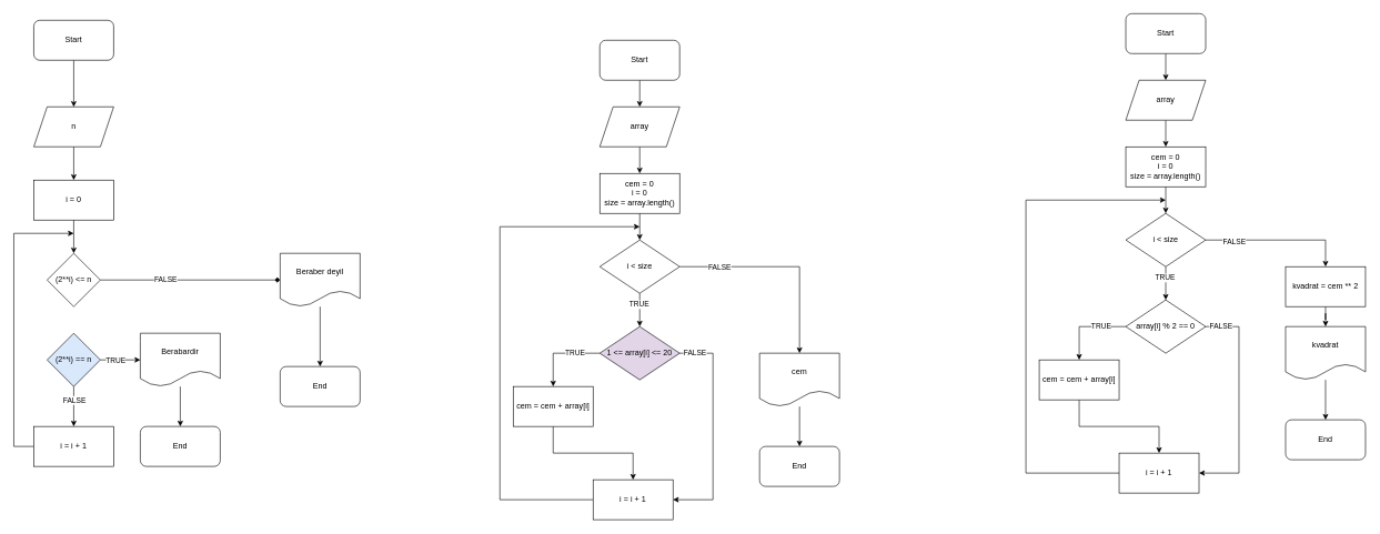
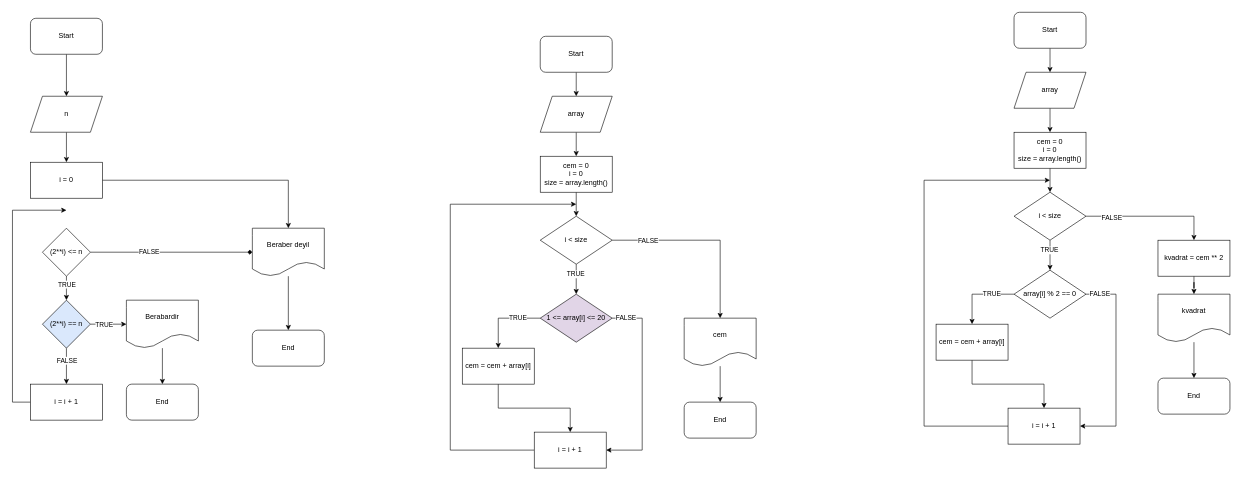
  <mxCell id="0" />
  <mxCell id="1" parent="0" />
  <mxCell id="2" value="" style="edgeStyle=orthogonalEdgeStyle;rounded=0;orthogonalLoop=1;jettySize=auto;html=1;" edge="1" parent="1" source="3" target="5"><mxGeometry relative="1" as="geometry" /></mxCell>
  <mxCell id="3" value="Start" style="rounded=1;whiteSpace=wrap;html=1;" vertex="1" parent="1"><mxGeometry x="50" y="30" width="120" height="60" as="geometry" /></mxCell>
  <mxCell id="4" value="" style="edgeStyle=orthogonalEdgeStyle;rounded=0;orthogonalLoop=1;jettySize=auto;html=1;" edge="1" parent="1" source="5" target="7"><mxGeometry relative="1" as="geometry" /></mxCell>
  <mxCell id="5" value="n" style="shape=parallelogram;perimeter=parallelogramPerimeter;whiteSpace=wrap;html=1;fixedSize=1;" vertex="1" parent="1"><mxGeometry x="50" y="160" width="120" height="60" as="geometry" /></mxCell>
- <mxCell id="6" value="" style="edgeStyle=orthogonalEdgeStyle;rounded=0;orthogonalLoop=1;jettySize=auto;html=1;" edge="1" parent="1" source="7" target="12"><mxGeometry relative="1" as="geometry" /></mxCell>
+ <mxCell id="6" value="" style="edgeStyle=orthogonalEdgeStyle;rounded=0;orthogonalLoop=1;jettySize=auto;html=1;" edge="1" parent="1" source="7" target="24"><mxGeometry relative="1" as="geometry" /></mxCell>
  <mxCell id="7" value="i = 0" style="whiteSpace=wrap;html=1;" vertex="1" parent="1"><mxGeometry x="50" y="270" width="120" height="60" as="geometry" /></mxCell>
+ <mxCell id="8" value="" style="edgeStyle=orthogonalEdgeStyle;rounded=0;orthogonalLoop=1;jettySize=auto;html=1;" edge="1" parent="1" source="12" target="17"><mxGeometry relative="1" as="geometry"><Array as="points"><mxPoint x="110" y="470" /><mxPoint x="110" y="470" /></Array></mxGeometry></mxCell>
+ <mxCell id="9" value="TRUE" style="edgeLabel;html=1;align=center;verticalAlign=middle;resizable=0;points=[];" vertex="1" connectable="0" parent="8"><mxGeometry x="-0.349" relative="1" as="geometry"><mxPoint as="offset" /></mxGeometry></mxCell>
  <mxCell id="10" value="" style="edgeStyle=orthogonalEdgeStyle;rounded=0;orthogonalLoop=1;jettySize=auto;html=1;endArrow=diamond;" edge="1" parent="1" source="12" target="24"><mxGeometry relative="1" as="geometry" /></mxCell>
  <mxCell id="11" value="FALSE" style="edgeLabel;html=1;align=center;verticalAlign=middle;resizable=0;points=[];" vertex="1" connectable="0" parent="10"><mxGeometry x="-0.279" y="1" relative="1" as="geometry"><mxPoint as="offset" /></mxGeometry></mxCell>
  <mxCell id="12" value="(2**i) &amp;lt;= n" style="rhombus;whiteSpace=wrap;html=1;" vertex="1" parent="1"><mxGeometry x="70" y="380" width="80" height="80" as="geometry" /></mxCell>
  <mxCell id="13" value="" style="edgeStyle=orthogonalEdgeStyle;rounded=0;orthogonalLoop=1;jettySize=auto;html=1;" edge="1" parent="1" source="17" target="19"><mxGeometry relative="1" as="geometry" /></mxCell>
  <mxCell id="14" value="FALSE" style="edgeLabel;html=1;align=center;verticalAlign=middle;resizable=0;points=[];" vertex="1" connectable="0" parent="13"><mxGeometry x="-0.319" relative="1" as="geometry"><mxPoint as="offset" /></mxGeometry></mxCell>
  <mxCell id="15" value="" style="edgeStyle=orthogonalEdgeStyle;rounded=0;orthogonalLoop=1;jettySize=auto;html=1;" edge="1" parent="1" source="17" target="21"><mxGeometry relative="1" as="geometry" /></mxCell>
  <mxCell id="16" value="TRUE" style="edgeLabel;html=1;align=center;verticalAlign=middle;resizable=0;points=[];" vertex="1" connectable="0" parent="15"><mxGeometry x="-0.252" y="-1" relative="1" as="geometry"><mxPoint as="offset" /></mxGeometry></mxCell>
  <mxCell id="17" value="(2**i) == n" style="rhombus;whiteSpace=wrap;html=1;fillColor=#dae8fc;" vertex="1" parent="1"><mxGeometry x="70" y="500" width="80" height="80" as="geometry" /></mxCell>
  <mxCell id="18" style="edgeStyle=orthogonalEdgeStyle;rounded=0;orthogonalLoop=1;jettySize=auto;html=1;" edge="1" parent="1" source="19"><mxGeometry relative="1" as="geometry"><mxPoint x="110" y="350" as="targetPoint" /><Array as="points"><mxPoint x="20" y="670" /><mxPoint x="20" y="350" /></Array></mxGeometry></mxCell>
  <mxCell id="19" value="i = i + 1" style="whiteSpace=wrap;html=1;" vertex="1" parent="1"><mxGeometry x="50" y="640" width="120" height="60" as="geometry" /></mxCell>
  <mxCell id="20" value="" style="edgeStyle=orthogonalEdgeStyle;rounded=0;orthogonalLoop=1;jettySize=auto;html=1;" edge="1" parent="1" source="21" target="22"><mxGeometry relative="1" as="geometry" /></mxCell>
  <mxCell id="21" value="Berabardir" style="shape=document;whiteSpace=wrap;html=1;boundedLbl=1;" vertex="1" parent="1"><mxGeometry x="210" y="500" width="120" height="80" as="geometry" /></mxCell>
  <mxCell id="22" value="End" style="rounded=1;whiteSpace=wrap;html=1;" vertex="1" parent="1"><mxGeometry x="210" y="640" width="120" height="60" as="geometry" /></mxCell>
  <mxCell id="23" value="" style="edgeStyle=orthogonalEdgeStyle;rounded=0;orthogonalLoop=1;jettySize=auto;html=1;" edge="1" parent="1" source="24" target="25"><mxGeometry relative="1" as="geometry" /></mxCell>
  <mxCell id="24" value="Beraber deyil" style="shape=document;whiteSpace=wrap;html=1;boundedLbl=1;" vertex="1" parent="1"><mxGeometry x="420" y="380" width="120" height="80" as="geometry" /></mxCell>
  <mxCell id="25" value="End" style="rounded=1;whiteSpace=wrap;html=1;" vertex="1" parent="1"><mxGeometry x="420" y="550" width="120" height="60" as="geometry" /></mxCell>
  <mxCell id="26" value="" style="edgeStyle=orthogonalEdgeStyle;rounded=0;orthogonalLoop=1;jettySize=auto;html=1;" edge="1" parent="1" source="27" target="29"><mxGeometry relative="1" as="geometry" /></mxCell>
  <mxCell id="27" value="Start" style="rounded=1;whiteSpace=wrap;html=1;" vertex="1" parent="1"><mxGeometry x="900" y="60" width="120" height="60" as="geometry" /></mxCell>
  <mxCell id="28" value="" style="edgeStyle=orthogonalEdgeStyle;rounded=0;orthogonalLoop=1;jettySize=auto;html=1;" edge="1" parent="1" source="29" target="31"><mxGeometry relative="1" as="geometry" /></mxCell>
  <mxCell id="29" value="array" style="shape=parallelogram;perimeter=parallelogramPerimeter;whiteSpace=wrap;html=1;fixedSize=1;" vertex="1" parent="1"><mxGeometry x="900" y="160" width="120" height="60" as="geometry" /></mxCell>
  <mxCell id="30" value="" style="edgeStyle=orthogonalEdgeStyle;rounded=0;orthogonalLoop=1;jettySize=auto;html=1;" edge="1" parent="1" source="31" target="36"><mxGeometry relative="1" as="geometry" /></mxCell>
  <mxCell id="31" value="cem = 0&lt;div&gt;i = 0&lt;/div&gt;&lt;div&gt;size = array.length()&lt;/div&gt;" style="whiteSpace=wrap;html=1;" vertex="1" parent="1"><mxGeometry x="900" y="260" width="120" height="60" as="geometry" /></mxCell>
  <mxCell id="32" value="" style="edgeStyle=orthogonalEdgeStyle;rounded=0;orthogonalLoop=1;jettySize=auto;html=1;" edge="1" parent="1" source="36" target="41"><mxGeometry relative="1" as="geometry" /></mxCell>
  <mxCell id="33" value="TRUE" style="edgeLabel;html=1;align=center;verticalAlign=middle;resizable=0;points=[];" vertex="1" connectable="0" parent="32"><mxGeometry x="-0.366" y="-2" relative="1" as="geometry"><mxPoint as="offset" /></mxGeometry></mxCell>
  <mxCell id="34" style="edgeStyle=orthogonalEdgeStyle;rounded=0;orthogonalLoop=1;jettySize=auto;html=1;entryX=0.5;entryY=0;entryDx=0;entryDy=0;" edge="1" parent="1" source="36" target="47"><mxGeometry relative="1" as="geometry"><mxPoint x="1190" y="520" as="targetPoint" /></mxGeometry></mxCell>
  <mxCell id="35" value="FALSE" style="edgeLabel;html=1;align=center;verticalAlign=middle;resizable=0;points=[];" vertex="1" connectable="0" parent="34"><mxGeometry x="-0.617" y="-1" relative="1" as="geometry"><mxPoint as="offset" /></mxGeometry></mxCell>
  <mxCell id="36" value="i &amp;lt; size" style="rhombus;whiteSpace=wrap;html=1;" vertex="1" parent="1"><mxGeometry x="900" y="360" width="120" height="80" as="geometry" /></mxCell>
  <mxCell id="37" value="" style="edgeStyle=orthogonalEdgeStyle;rounded=0;orthogonalLoop=1;jettySize=auto;html=1;" edge="1" parent="1" source="41" target="43"><mxGeometry relative="1" as="geometry" /></mxCell>
  <mxCell id="38" value="TRUE" style="edgeLabel;html=1;align=center;verticalAlign=middle;resizable=0;points=[];" vertex="1" connectable="0" parent="37"><mxGeometry x="-0.368" y="-1" relative="1" as="geometry"><mxPoint as="offset" /></mxGeometry></mxCell>
  <mxCell id="39" style="edgeStyle=orthogonalEdgeStyle;rounded=0;orthogonalLoop=1;jettySize=auto;html=1;entryX=1;entryY=0.5;entryDx=0;entryDy=0;" edge="1" parent="1" source="41" target="45"><mxGeometry relative="1" as="geometry"><mxPoint x="1050" y="680" as="targetPoint" /><Array as="points"><mxPoint x="1070" y="530" /><mxPoint x="1070" y="750" /></Array></mxGeometry></mxCell>
  <mxCell id="40" value="FALSE" style="edgeLabel;html=1;align=center;verticalAlign=middle;resizable=0;points=[];" vertex="1" connectable="0" parent="39"><mxGeometry x="-0.866" y="2" relative="1" as="geometry"><mxPoint as="offset" /></mxGeometry></mxCell>
  <mxCell id="41" value="1 &amp;lt;= array[i] &amp;lt;= 20" style="rhombus;whiteSpace=wrap;html=1;fillColor=#e1d5e7;" vertex="1" parent="1"><mxGeometry x="900" y="490" width="120" height="80" as="geometry" /></mxCell>
  <mxCell id="42" value="" style="edgeStyle=orthogonalEdgeStyle;rounded=0;orthogonalLoop=1;jettySize=auto;html=1;" edge="1" parent="1" source="43" target="45"><mxGeometry relative="1" as="geometry" /></mxCell>
  <mxCell id="43" value="cem = cem + array[i]" style="whiteSpace=wrap;html=1;" vertex="1" parent="1"><mxGeometry x="770" y="580" width="120" height="60" as="geometry" /></mxCell>
  <mxCell id="44" style="edgeStyle=orthogonalEdgeStyle;rounded=0;orthogonalLoop=1;jettySize=auto;html=1;" edge="1" parent="1" source="45"><mxGeometry relative="1" as="geometry"><mxPoint x="960" y="340" as="targetPoint" /><Array as="points"><mxPoint x="750" y="750" /><mxPoint x="750" y="340" /></Array></mxGeometry></mxCell>
  <mxCell id="45" value="i = i + 1" style="whiteSpace=wrap;html=1;" vertex="1" parent="1"><mxGeometry x="890" y="720" width="120" height="60" as="geometry" /></mxCell>
  <mxCell id="46" value="" style="edgeStyle=orthogonalEdgeStyle;rounded=0;orthogonalLoop=1;jettySize=auto;html=1;" edge="1" parent="1" source="47" target="48"><mxGeometry relative="1" as="geometry" /></mxCell>
  <mxCell id="47" value="cem" style="shape=document;whiteSpace=wrap;html=1;boundedLbl=1;" vertex="1" parent="1"><mxGeometry x="1140" y="530" width="120" height="80" as="geometry" /></mxCell>
  <mxCell id="48" value="End" style="rounded=1;whiteSpace=wrap;html=1;" vertex="1" parent="1"><mxGeometry x="1140" y="670" width="120" height="60" as="geometry" /></mxCell>
  <mxCell id="49" value="" style="edgeStyle=orthogonalEdgeStyle;rounded=0;orthogonalLoop=1;jettySize=auto;html=1;" edge="1" parent="1" source="50" target="52"><mxGeometry relative="1" as="geometry" /></mxCell>
  <mxCell id="50" value="Start" style="rounded=1;whiteSpace=wrap;html=1;" vertex="1" parent="1"><mxGeometry x="1690" y="20" width="120" height="60" as="geometry" /></mxCell>
  <mxCell id="51" value="" style="edgeStyle=orthogonalEdgeStyle;rounded=0;orthogonalLoop=1;jettySize=auto;html=1;" edge="1" parent="1" source="52" target="54"><mxGeometry relative="1" as="geometry" /></mxCell>
  <mxCell id="52" value="array" style="shape=parallelogram;perimeter=parallelogramPerimeter;whiteSpace=wrap;html=1;fixedSize=1;" vertex="1" parent="1"><mxGeometry x="1690" y="120" width="120" height="60" as="geometry" /></mxCell>
  <mxCell id="53" value="" style="edgeStyle=orthogonalEdgeStyle;rounded=0;orthogonalLoop=1;jettySize=auto;html=1;" edge="1" parent="1" source="54" target="59"><mxGeometry relative="1" as="geometry" /></mxCell>
  <mxCell id="54" value="cem = 0&lt;div&gt;i = 0&lt;/div&gt;&lt;div&gt;size = array.length()&lt;/div&gt;" style="whiteSpace=wrap;html=1;" vertex="1" parent="1"><mxGeometry x="1690" y="220" width="120" height="60" as="geometry" /></mxCell>
  <mxCell id="55" value="" style="edgeStyle=orthogonalEdgeStyle;rounded=0;orthogonalLoop=1;jettySize=auto;html=1;" edge="1" parent="1" source="59" target="64"><mxGeometry relative="1" as="geometry" /></mxCell>
  <mxCell id="56" value="TRUE" style="edgeLabel;html=1;align=center;verticalAlign=middle;resizable=0;points=[];" vertex="1" connectable="0" parent="55"><mxGeometry x="-0.366" y="-2" relative="1" as="geometry"><mxPoint as="offset" /></mxGeometry></mxCell>
  <mxCell id="57" style="edgeStyle=orthogonalEdgeStyle;rounded=0;orthogonalLoop=1;jettySize=auto;html=1;entryX=0.5;entryY=0;entryDx=0;entryDy=0;" edge="1" parent="1" source="59" target="73"><mxGeometry relative="1" as="geometry"><mxPoint x="1980" y="480" as="targetPoint" /></mxGeometry></mxCell>
  <mxCell id="58" value="FALSE" style="edgeLabel;html=1;align=center;verticalAlign=middle;resizable=0;points=[];" vertex="1" connectable="0" parent="57"><mxGeometry x="-0.617" y="-1" relative="1" as="geometry"><mxPoint as="offset" /></mxGeometry></mxCell>
  <mxCell id="59" value="i &amp;lt; size" style="rhombus;whiteSpace=wrap;html=1;" vertex="1" parent="1"><mxGeometry x="1690" y="320" width="120" height="80" as="geometry" /></mxCell>
  <mxCell id="60" value="" style="edgeStyle=orthogonalEdgeStyle;rounded=0;orthogonalLoop=1;jettySize=auto;html=1;" edge="1" parent="1" source="64" target="66"><mxGeometry relative="1" as="geometry" /></mxCell>
  <mxCell id="61" value="TRUE" style="edgeLabel;html=1;align=center;verticalAlign=middle;resizable=0;points=[];" vertex="1" connectable="0" parent="60"><mxGeometry x="-0.368" y="-1" relative="1" as="geometry"><mxPoint as="offset" /></mxGeometry></mxCell>
  <mxCell id="62" style="edgeStyle=orthogonalEdgeStyle;rounded=0;orthogonalLoop=1;jettySize=auto;html=1;entryX=1;entryY=0.5;entryDx=0;entryDy=0;" edge="1" parent="1" source="64" target="68"><mxGeometry relative="1" as="geometry"><mxPoint x="1840" y="640" as="targetPoint" /><Array as="points"><mxPoint x="1860" y="490" /><mxPoint x="1860" y="710" /></Array></mxGeometry></mxCell>
  <mxCell id="63" value="FALSE" style="edgeLabel;html=1;align=center;verticalAlign=middle;resizable=0;points=[];" vertex="1" connectable="0" parent="62"><mxGeometry x="-0.866" y="2" relative="1" as="geometry"><mxPoint as="offset" /></mxGeometry></mxCell>
  <mxCell id="64" value="array[i] % 2 == 0" style="rhombus;whiteSpace=wrap;html=1;" vertex="1" parent="1"><mxGeometry x="1690" y="450" width="120" height="80" as="geometry" /></mxCell>
  <mxCell id="65" value="" style="edgeStyle=orthogonalEdgeStyle;rounded=0;orthogonalLoop=1;jettySize=auto;html=1;" edge="1" parent="1" source="66" target="68"><mxGeometry relative="1" as="geometry" /></mxCell>
  <mxCell id="66" value="cem = cem + array[i]" style="whiteSpace=wrap;html=1;" vertex="1" parent="1"><mxGeometry x="1560" y="540" width="120" height="60" as="geometry" /></mxCell>
  <mxCell id="67" style="edgeStyle=orthogonalEdgeStyle;rounded=0;orthogonalLoop=1;jettySize=auto;html=1;" edge="1" parent="1" source="68"><mxGeometry relative="1" as="geometry"><mxPoint x="1750" y="300" as="targetPoint" /><Array as="points"><mxPoint x="1540" y="710" /><mxPoint x="1540" y="300" /></Array></mxGeometry></mxCell>
  <mxCell id="68" value="i = i + 1" style="whiteSpace=wrap;html=1;" vertex="1" parent="1"><mxGeometry x="1680" y="680" width="120" height="60" as="geometry" /></mxCell>
  <mxCell id="69" value="" style="edgeStyle=orthogonalEdgeStyle;rounded=0;orthogonalLoop=1;jettySize=auto;html=1;" edge="1" parent="1" source="70" target="71"><mxGeometry relative="1" as="geometry" /></mxCell>
  <mxCell id="70" value="kvadrat" style="shape=document;whiteSpace=wrap;html=1;boundedLbl=1;" vertex="1" parent="1"><mxGeometry x="1930" y="490" width="120" height="80" as="geometry" /></mxCell>
  <mxCell id="71" value="End" style="rounded=1;whiteSpace=wrap;html=1;" vertex="1" parent="1"><mxGeometry x="1930" y="630" width="120" height="60" as="geometry" /></mxCell>
  <mxCell id="72" value="" style="edgeStyle=orthogonalEdgeStyle;rounded=0;orthogonalLoop=1;jettySize=auto;html=1;" edge="1" parent="1" source="73" target="70"><mxGeometry relative="1" as="geometry" /></mxCell>
  <mxCell id="73" value="kvadrat = cem ** 2" style="rounded=0;whiteSpace=wrap;html=1;" vertex="1" parent="1"><mxGeometry x="1930" y="400" width="120" height="60" as="geometry" /></mxCell>
